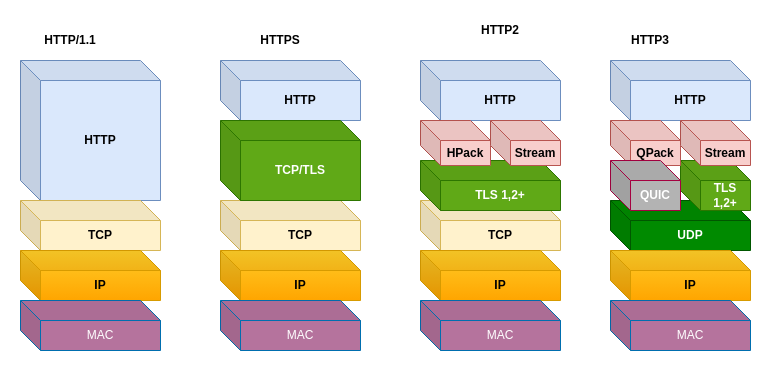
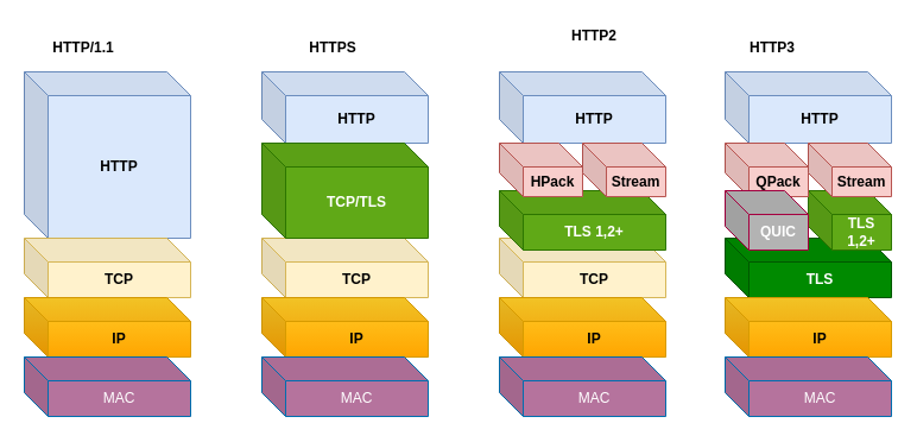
  <mxCell id="0" />
  <mxCell id="1" parent="0" />
  <mxCell id="2" value="&lt;b&gt;HTTP&lt;/b&gt;" style="shape=cube;whiteSpace=wrap;html=1;boundedLbl=1;backgroundOutline=1;darkOpacity=0.05;darkOpacity2=0.1;fillColor=#dae8fc;strokeColor=#6c8ebf;" vertex="1" parent="1"><mxGeometry x="20" y="60" width="140" height="140" as="geometry" /></mxCell>
  <mxCell id="3" value="&lt;b&gt;TCP&lt;/b&gt;" style="shape=cube;whiteSpace=wrap;html=1;boundedLbl=1;backgroundOutline=1;darkOpacity=0.05;darkOpacity2=0.1;fillColor=#fff2cc;strokeColor=#d6b656;" vertex="1" parent="1"><mxGeometry x="20" y="200" width="140" height="50" as="geometry" /></mxCell>
  <mxCell id="4" value="&lt;b&gt;IP&lt;/b&gt;" style="shape=cube;whiteSpace=wrap;html=1;boundedLbl=1;backgroundOutline=1;darkOpacity=0.05;darkOpacity2=0.1;fillColor=#ffcd28;strokeColor=#d79b00;gradientColor=#ffa500;" vertex="1" parent="1"><mxGeometry x="20" y="250" width="140" height="50" as="geometry" /></mxCell>
  <mxCell id="5" value="MAC" style="shape=cube;whiteSpace=wrap;html=1;boundedLbl=1;backgroundOutline=1;darkOpacity=0.05;darkOpacity2=0.1;strokeColor=#006EAF;fontColor=#ffffff;fillColor=#B5739D;" vertex="1" parent="1"><mxGeometry x="20" y="300" width="140" height="50" as="geometry" /></mxCell>
  <mxCell id="6" value="&lt;b&gt;HTTP&lt;/b&gt;" style="shape=cube;whiteSpace=wrap;html=1;boundedLbl=1;backgroundOutline=1;darkOpacity=0.05;darkOpacity2=0.1;fillColor=#dae8fc;strokeColor=#6c8ebf;" vertex="1" parent="1"><mxGeometry x="220" y="60" width="140" height="60" as="geometry" /></mxCell>
  <mxCell id="7" value="&lt;b&gt;TCP&lt;/b&gt;" style="shape=cube;whiteSpace=wrap;html=1;boundedLbl=1;backgroundOutline=1;darkOpacity=0.05;darkOpacity2=0.1;fillColor=#fff2cc;strokeColor=#d6b656;" vertex="1" parent="1"><mxGeometry x="220" y="200" width="140" height="50" as="geometry" /></mxCell>
  <mxCell id="8" value="&lt;b&gt;IP&lt;/b&gt;" style="shape=cube;whiteSpace=wrap;html=1;boundedLbl=1;backgroundOutline=1;darkOpacity=0.05;darkOpacity2=0.1;fillColor=#ffcd28;strokeColor=#d79b00;gradientColor=#ffa500;" vertex="1" parent="1"><mxGeometry x="220" y="250" width="140" height="50" as="geometry" /></mxCell>
  <mxCell id="9" value="MAC" style="shape=cube;whiteSpace=wrap;html=1;boundedLbl=1;backgroundOutline=1;darkOpacity=0.05;darkOpacity2=0.1;strokeColor=#006EAF;fontColor=#ffffff;fillColor=#B5739D;" vertex="1" parent="1"><mxGeometry x="220" y="300" width="140" height="50" as="geometry" /></mxCell>
  <mxCell id="10" value="&lt;b&gt;TCP/TLS&lt;/b&gt;" style="shape=cube;whiteSpace=wrap;html=1;boundedLbl=1;backgroundOutline=1;darkOpacity=0.05;darkOpacity2=0.1;fillColor=#60a917;strokeColor=#2D7600;fontColor=#ffffff;" vertex="1" parent="1"><mxGeometry x="220" y="120" width="140" height="80" as="geometry" /></mxCell>
  <mxCell id="11" value="&lt;b&gt;HTTP&lt;/b&gt;" style="shape=cube;whiteSpace=wrap;html=1;boundedLbl=1;backgroundOutline=1;darkOpacity=0.05;darkOpacity2=0.1;fillColor=#dae8fc;strokeColor=#6c8ebf;" vertex="1" parent="1"><mxGeometry x="420" y="60" width="140" height="60" as="geometry" /></mxCell>
  <mxCell id="12" value="&lt;b&gt;TCP&lt;/b&gt;" style="shape=cube;whiteSpace=wrap;html=1;boundedLbl=1;backgroundOutline=1;darkOpacity=0.05;darkOpacity2=0.1;fillColor=#fff2cc;strokeColor=#d6b656;" vertex="1" parent="1"><mxGeometry x="420" y="200" width="140" height="50" as="geometry" /></mxCell>
  <mxCell id="13" value="&lt;b&gt;IP&lt;/b&gt;" style="shape=cube;whiteSpace=wrap;html=1;boundedLbl=1;backgroundOutline=1;darkOpacity=0.05;darkOpacity2=0.1;fillColor=#ffcd28;strokeColor=#d79b00;gradientColor=#ffa500;" vertex="1" parent="1"><mxGeometry x="420" y="250" width="140" height="50" as="geometry" /></mxCell>
  <mxCell id="14" value="MAC" style="shape=cube;whiteSpace=wrap;html=1;boundedLbl=1;backgroundOutline=1;darkOpacity=0.05;darkOpacity2=0.1;strokeColor=#006EAF;fontColor=#ffffff;fillColor=#B5739D;" vertex="1" parent="1"><mxGeometry x="420" y="300" width="140" height="50" as="geometry" /></mxCell>
  <mxCell id="15" value="&lt;b&gt;TLS 1,2+&lt;/b&gt;" style="shape=cube;whiteSpace=wrap;html=1;boundedLbl=1;backgroundOutline=1;darkOpacity=0.05;darkOpacity2=0.1;fillColor=#60a917;strokeColor=#2D7600;fontColor=#ffffff;" vertex="1" parent="1"><mxGeometry x="420" y="160" width="140" height="50" as="geometry" /></mxCell>
  <mxCell id="16" value="&lt;b&gt;HPack&lt;/b&gt;" style="shape=cube;whiteSpace=wrap;html=1;boundedLbl=1;backgroundOutline=1;darkOpacity=0.05;darkOpacity2=0.1;fillColor=#f8cecc;strokeColor=#b85450;" vertex="1" parent="1"><mxGeometry x="420" y="120" width="70" height="45" as="geometry" /></mxCell>
  <mxCell id="17" value="&lt;b&gt;Stream&lt;/b&gt;" style="shape=cube;whiteSpace=wrap;html=1;boundedLbl=1;backgroundOutline=1;darkOpacity=0.05;darkOpacity2=0.1;fillColor=#f8cecc;strokeColor=#b85450;" vertex="1" parent="1"><mxGeometry x="490" y="120" width="70" height="45" as="geometry" /></mxCell>
  <mxCell id="18" value="&lt;b&gt;HTTP&lt;/b&gt;" style="shape=cube;whiteSpace=wrap;html=1;boundedLbl=1;backgroundOutline=1;darkOpacity=0.05;darkOpacity2=0.1;fillColor=#dae8fc;strokeColor=#6c8ebf;" vertex="1" parent="1"><mxGeometry x="610" y="60" width="140" height="60" as="geometry" /></mxCell>
- <mxCell id="19" value="&lt;b&gt;UDP&lt;/b&gt;" style="shape=cube;whiteSpace=wrap;html=1;boundedLbl=1;backgroundOutline=1;darkOpacity=0.05;darkOpacity2=0.1;fillColor=#008a00;strokeColor=#005700;fontColor=#ffffff;" vertex="1" parent="1"><mxGeometry x="610" y="200" width="140" height="50" as="geometry" /></mxCell>
+ <mxCell id="19" value="&lt;b&gt;TLS&lt;/b&gt;" style="shape=cube;whiteSpace=wrap;html=1;boundedLbl=1;backgroundOutline=1;darkOpacity=0.05;darkOpacity2=0.1;fillColor=#008a00;strokeColor=#005700;fontColor=#ffffff;" vertex="1" parent="1"><mxGeometry x="610" y="200" width="140" height="50" as="geometry" /></mxCell>
  <mxCell id="20" value="&lt;b&gt;IP&lt;/b&gt;" style="shape=cube;whiteSpace=wrap;html=1;boundedLbl=1;backgroundOutline=1;darkOpacity=0.05;darkOpacity2=0.1;fillColor=#ffcd28;strokeColor=#d79b00;gradientColor=#ffa500;" vertex="1" parent="1"><mxGeometry x="610" y="250" width="140" height="50" as="geometry" /></mxCell>
  <mxCell id="21" value="MAC" style="shape=cube;whiteSpace=wrap;html=1;boundedLbl=1;backgroundOutline=1;darkOpacity=0.05;darkOpacity2=0.1;strokeColor=#006EAF;fontColor=#ffffff;fillColor=#B5739D;" vertex="1" parent="1"><mxGeometry x="610" y="300" width="140" height="50" as="geometry" /></mxCell>
  <mxCell id="22" value="&lt;b&gt;TLS 1,2+&lt;/b&gt;" style="shape=cube;whiteSpace=wrap;html=1;boundedLbl=1;backgroundOutline=1;darkOpacity=0.05;darkOpacity2=0.1;fillColor=#60a917;strokeColor=#2D7600;fontColor=#ffffff;" vertex="1" parent="1"><mxGeometry x="680" y="160" width="70" height="50" as="geometry" /></mxCell>
  <mxCell id="23" value="&lt;b&gt;QPack&lt;/b&gt;" style="shape=cube;whiteSpace=wrap;html=1;boundedLbl=1;backgroundOutline=1;darkOpacity=0.05;darkOpacity2=0.1;fillColor=#f8cecc;strokeColor=#b85450;" vertex="1" parent="1"><mxGeometry x="610" y="120" width="70" height="45" as="geometry" /></mxCell>
  <mxCell id="24" value="&lt;b&gt;Stream&lt;/b&gt;" style="shape=cube;whiteSpace=wrap;html=1;boundedLbl=1;backgroundOutline=1;darkOpacity=0.05;darkOpacity2=0.1;fillColor=#f8cecc;strokeColor=#b85450;" vertex="1" parent="1"><mxGeometry x="680" y="120" width="70" height="45" as="geometry" /></mxCell>
  <mxCell id="25" value="&lt;b&gt;QUIC&lt;/b&gt;" style="shape=cube;whiteSpace=wrap;html=1;boundedLbl=1;backgroundOutline=1;darkOpacity=0.05;darkOpacity2=0.1;strokeColor=#A50040;fontColor=#ffffff;fillColor=#B3B3B3;" vertex="1" parent="1"><mxGeometry x="610" y="160" width="70" height="50" as="geometry" /></mxCell>
  <mxCell id="26" value="&lt;b&gt;HTTP/1.1&lt;/b&gt;" style="text;html=1;strokeColor=none;fillColor=none;align=center;verticalAlign=middle;whiteSpace=wrap;rounded=0;" vertex="1" parent="1"><mxGeometry x="40" y="30" width="60" height="20" as="geometry" /></mxCell>
  <mxCell id="27" value="&lt;b&gt;HTTPS&lt;/b&gt;" style="text;html=1;strokeColor=none;fillColor=none;align=center;verticalAlign=middle;whiteSpace=wrap;rounded=0;" vertex="1" parent="1"><mxGeometry x="250" y="30" width="60" height="20" as="geometry" /></mxCell>
  <mxCell id="28" value="&lt;b&gt;HTTP2&lt;/b&gt;" style="text;html=1;strokeColor=none;fillColor=none;align=center;verticalAlign=middle;whiteSpace=wrap;rounded=0;" vertex="1" parent="1"><mxGeometry x="470" y="20" width="60" height="20" as="geometry" /></mxCell>
  <mxCell id="29" value="&lt;b&gt;HTTP3&lt;/b&gt;" style="text;html=1;strokeColor=none;fillColor=none;align=center;verticalAlign=middle;whiteSpace=wrap;rounded=0;" vertex="1" parent="1"><mxGeometry x="620" y="30" width="60" height="20" as="geometry" /></mxCell>
